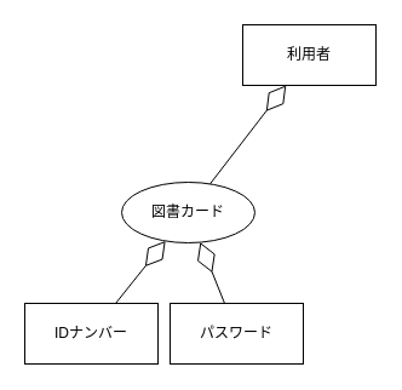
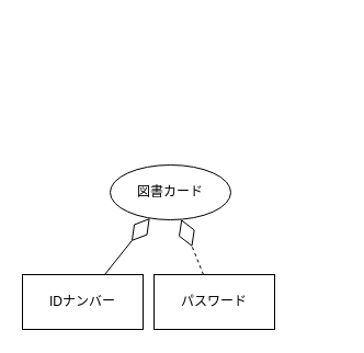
  <mxCell id="0" />
  <mxCell id="1" parent="0" />
- <mxCell id="2" value="利用者" style="html=1;whiteSpace=wrap;" vertex="1" parent="1"><mxGeometry x="200" y="20" width="110" height="50" as="geometry" /></mxCell>
  <mxCell id="3" value="図書カード" style="ellipse;html=1;whiteSpace=wrap;" vertex="1" parent="1"><mxGeometry x="100" y="150" width="110" height="50" as="geometry" /></mxCell>
- <mxCell id="4" value="" style="endArrow=diamondThin;endFill=0;endSize=24;html=1;rounded=0;" edge="1" parent="1" source="3" target="2"><mxGeometry width="160" relative="1" as="geometry"><mxPoint x="420" y="190" as="sourcePoint" /><mxPoint x="580" y="190" as="targetPoint" /></mxGeometry></mxCell>
  <mxCell id="5" value="IDナンバー" style="html=1;whiteSpace=wrap;" vertex="1" parent="1"><mxGeometry x="20" y="250" width="110" height="50" as="geometry" /></mxCell>
  <mxCell id="6" value="パスワード" style="html=1;whiteSpace=wrap;" vertex="1" parent="1"><mxGeometry x="140" y="250" width="110" height="50" as="geometry" /></mxCell>
  <mxCell id="7" value="" style="endArrow=diamondThin;endFill=0;endSize=24;html=1;rounded=0;" edge="1" parent="1" source="5" target="3"><mxGeometry width="160" relative="1" as="geometry"><mxPoint x="230" y="130" as="sourcePoint" /><mxPoint x="390" y="130" as="targetPoint" /></mxGeometry></mxCell>
- <mxCell id="8" value="" style="endArrow=diamondThin;endFill=0;endSize=24;html=1;rounded=0;" edge="1" parent="1" source="6" target="3"><mxGeometry width="160" relative="1" as="geometry"><mxPoint x="230" y="270" as="sourcePoint" /><mxPoint x="270" y="210" as="targetPoint" /></mxGeometry></mxCell>
+ <mxCell id="8" value="" style="endArrow=diamondThin;endFill=0;endSize=24;html=1;rounded=0;dashed=1;" edge="1" parent="1" source="6" target="3"><mxGeometry width="160" relative="1" as="geometry"><mxPoint x="230" y="270" as="sourcePoint" /><mxPoint x="270" y="210" as="targetPoint" /></mxGeometry></mxCell>
